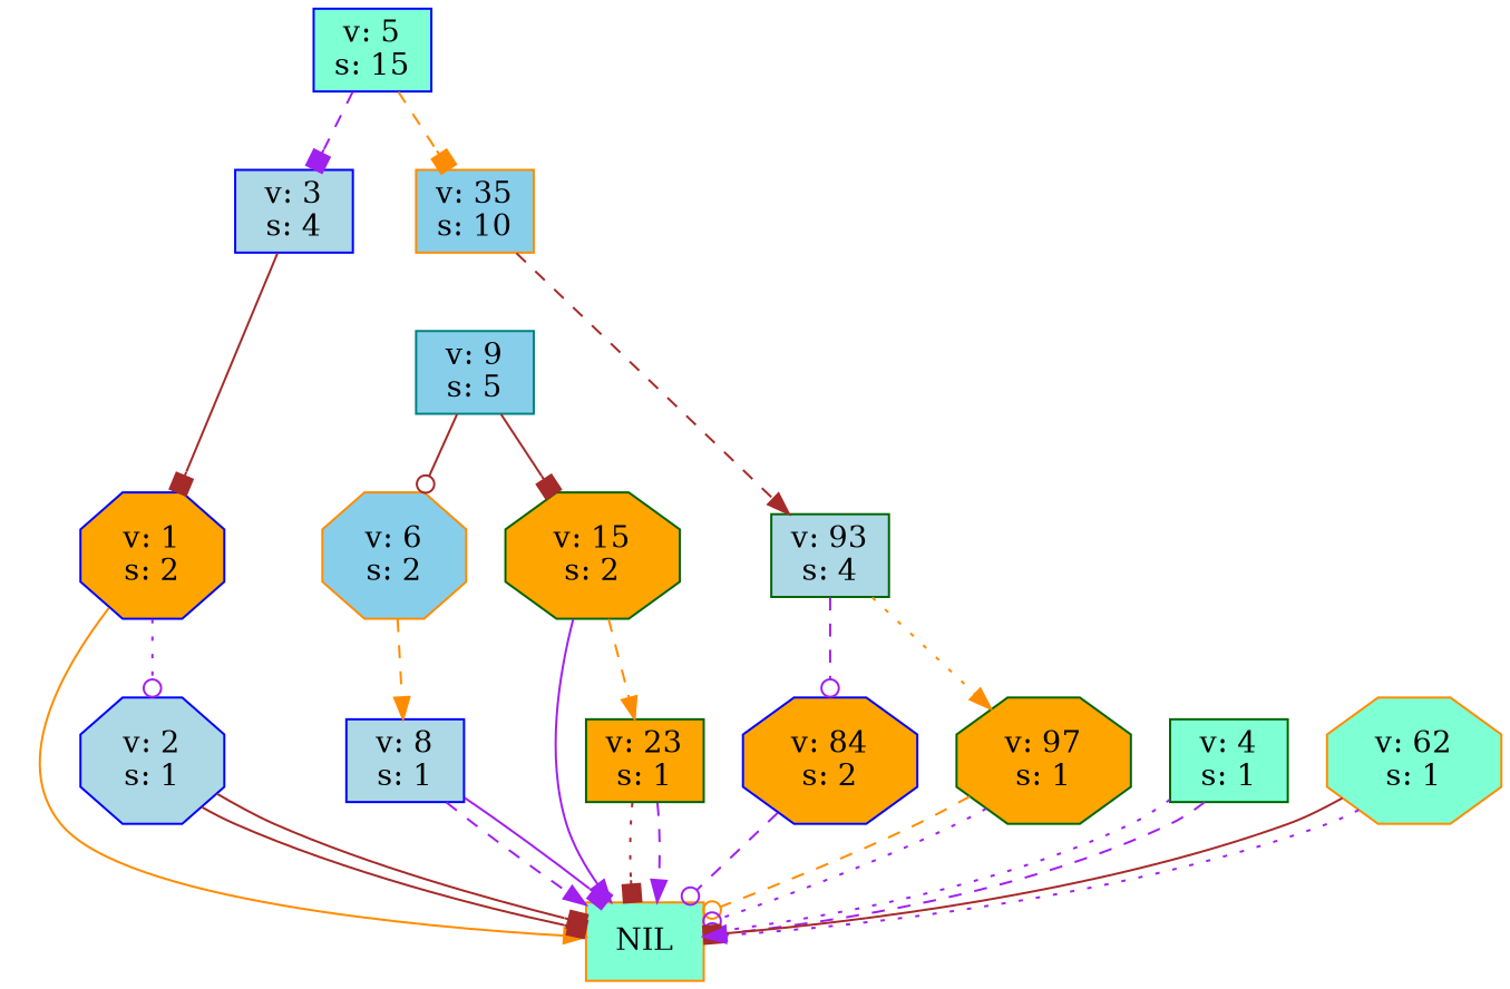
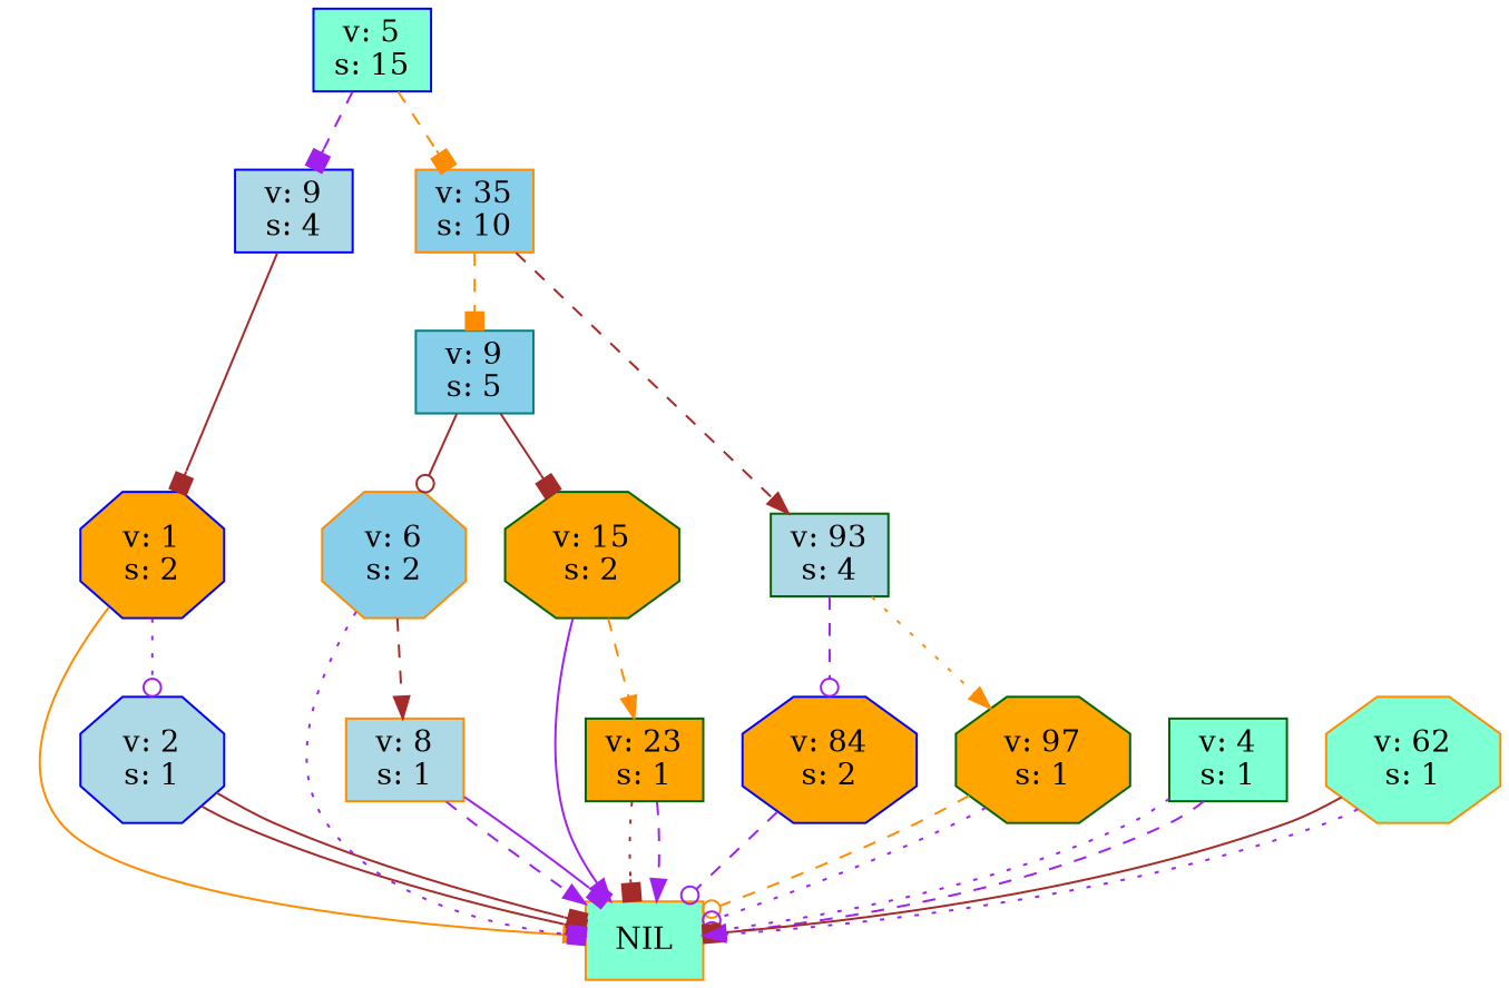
  digraph {
    node [color=blue fillcolor=orange shape=box style=filled]
    edge [arrowhead=box color=purple style=dashed]
    n1 [fillcolor=aquamarine label="v: 5\ns: 15"]
-   n2 [fillcolor=lightblue label="v: 3\ns: 4"]
+   n2 [fillcolor=lightblue label="v: 9\ns: 4"]
    n3 [color=darkorange fillcolor=skyblue label="v: 35\ns: 10"]
    n4 [label="v: 1\ns: 2" shape=octagon]
    n5 [color=teal fillcolor=skyblue label="v: 9\ns: 5"]
    n6 [color=darkgreen fillcolor=lightblue label="v: 93\ns: 4"]
    n7 [color=darkorange fillcolor=aquamarine label=NIL]
    n8 [fillcolor=lightblue label="v: 2\ns: 1" shape=octagon]
    n9 [color=darkgreen fillcolor=aquamarine label="v: 4\ns: 1"]
    n10 [color=darkorange fillcolor=skyblue label="v: 6\ns: 2" shape=octagon]
    n11 [color=darkgreen label="v: 15\ns: 2" shape=octagon]
    n12 [label="v: 84\ns: 2" shape=octagon]
    n13 [color=darkgreen label="v: 97\ns: 1" shape=octagon]
-   n14 [fillcolor=lightblue label="v: 8\ns: 1"]
+   n14 [color=darkorange fillcolor=lightblue label="v: 8\ns: 1"]
    n15 [color=darkgreen label="v: 23\ns: 1"]
    n16 [color=darkorange fillcolor=aquamarine label="v: 62\ns: 1" shape=octagon]
    n1 -> n2
    n1 -> n3 [color=darkorange]
    n2 -> n4 [color=brown style=solid]
+   n3 -> n5 [color=darkorange]
    n3 -> n6 [arrowhead=normal color=brown]
    n4 -> n7 [arrowhead=normal color=darkorange style=solid]
    n4 -> n8 [arrowhead=odot style=dotted]
    n5 -> n10 [arrowhead=odot color=brown style=solid]
    n5 -> n11 [color=brown style=solid]
    n6 -> n12 [arrowhead=odot]
    n6 -> n13 [arrowhead=normal color=darkorange style=dotted]
    n8 -> n7 [color=brown style=solid]
    n8 -> n7 [color=brown style=solid]
    n9 -> n7 [arrowhead=odot style=dotted]
    n9 -> n7 [arrowhead=normal]
-   n10 -> n14 [arrowhead=normal color=darkorange]
+   n10 -> n7 [style=dotted]
+   n10 -> n14 [arrowhead=normal color=brown]
    n11 -> n7 [arrowhead=normal style=solid]
    n11 -> n15 [arrowhead=normal color=darkorange]
    n12 -> n7 [arrowhead=odot]
    n13 -> n7 [arrowhead=odot color=darkorange]
    n13 -> n7 [arrowhead=odot style=dotted]
    n14 -> n7 [arrowhead=normal]
    n14 -> n7 [style=solid]
    n15 -> n7 [color=brown style=dotted]
    n15 -> n7 [arrowhead=normal]
    n16 -> n7 [color=brown style=solid]
    n16 -> n7 [arrowhead=normal style=dotted]
  }
